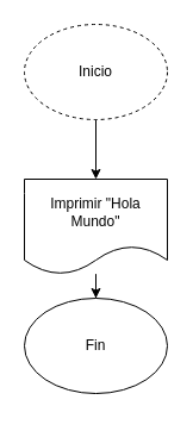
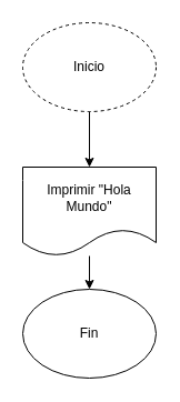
  <mxCell id="0" />
  <mxCell id="1" parent="0" />
  <mxCell id="2" value="" style="edgeStyle=orthogonalEdgeStyle;rounded=0;orthogonalLoop=1;jettySize=auto;html=1;" edge="1" parent="1" source="3" target="5"><mxGeometry relative="1" as="geometry" /></mxCell>
  <mxCell id="3" value="Inicio" style="ellipse;whiteSpace=wrap;html=1;dashed=1;" vertex="1" parent="1"><mxGeometry x="20" y="20" width="120" height="80" as="geometry" /></mxCell>
  <mxCell id="4" value="" style="edgeStyle=orthogonalEdgeStyle;rounded=0;orthogonalLoop=1;jettySize=auto;html=1;" edge="1" parent="1" source="5" target="6"><mxGeometry relative="1" as="geometry" /></mxCell>
  <mxCell id="5" value="Imprimir &quot;Hola Mundo&quot;" style="shape=document;whiteSpace=wrap;html=1;boundedLbl=1;" vertex="1" parent="1"><mxGeometry x="20" y="150" width="120" height="80" as="geometry" /></mxCell>
- <mxCell id="6" value="Fin" style="ellipse;whiteSpace=wrap;html=1;" vertex="1" parent="1"><mxGeometry x="20" y="250" width="120" height="80" as="geometry" /></mxCell>
+ <mxCell id="6" value="Fin" style="ellipse;whiteSpace=wrap;html=1;" vertex="1" parent="1"><mxGeometry x="20" y="260" width="120" height="80" as="geometry" /></mxCell>
